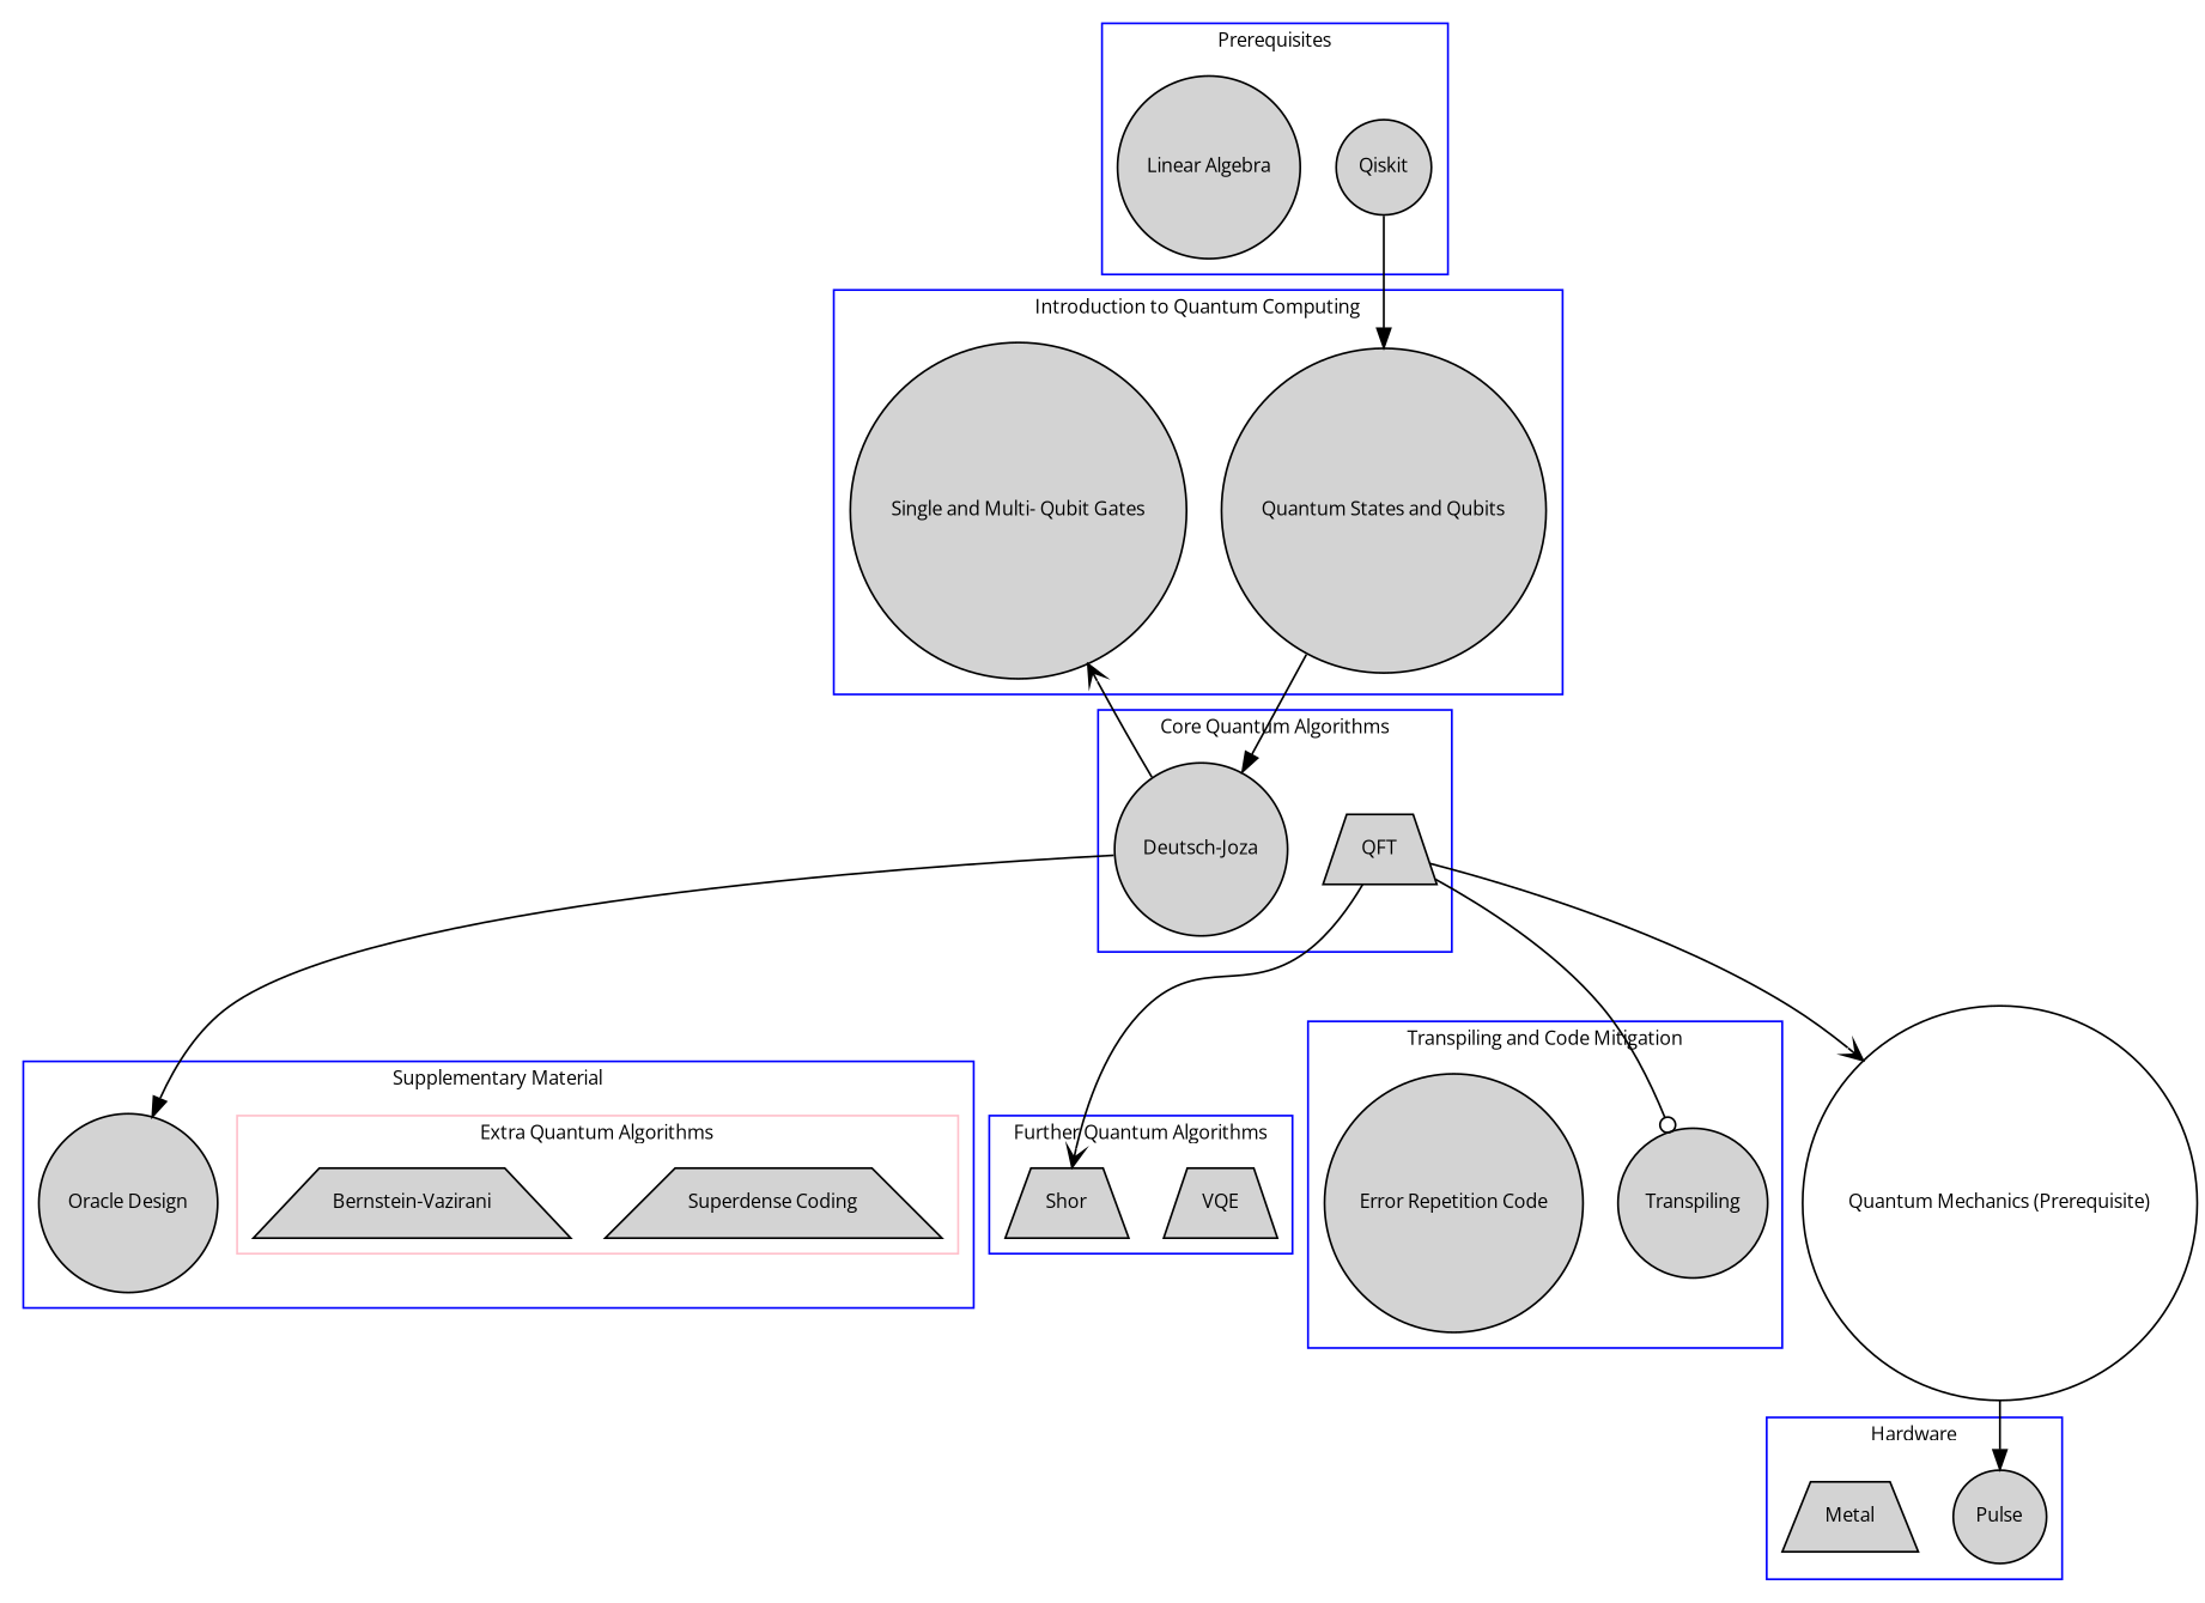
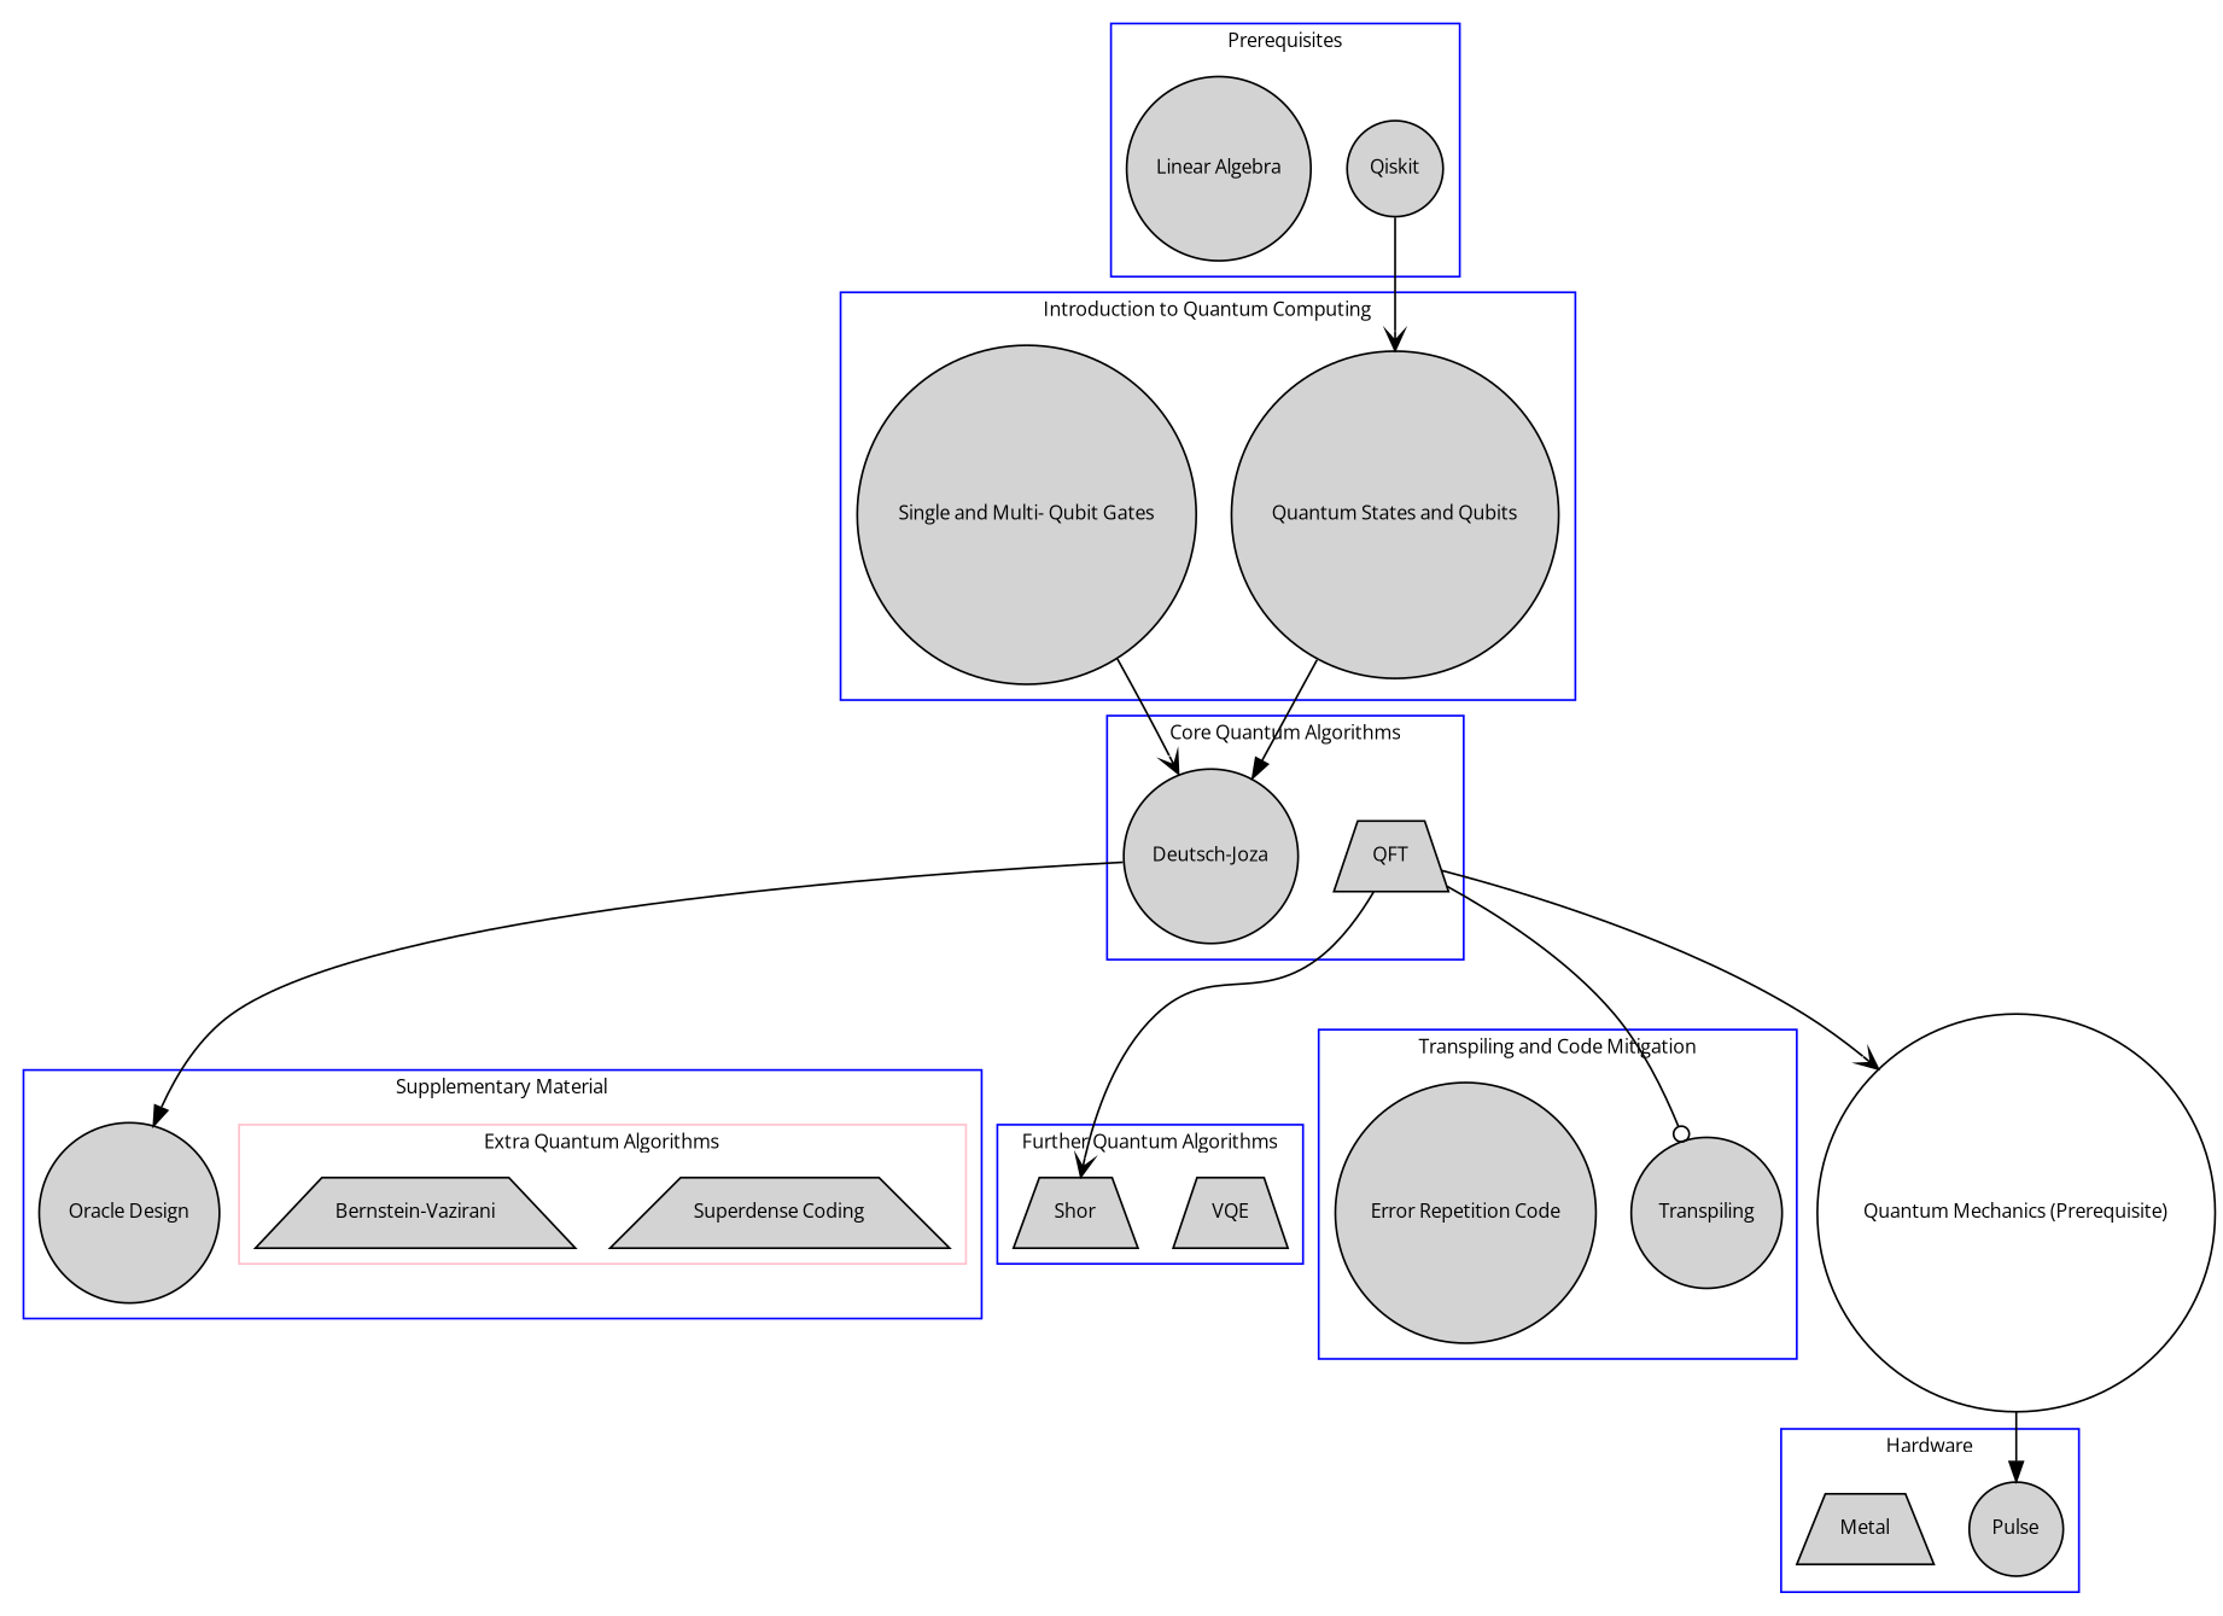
  digraph {
    compound=true
    fontname="Open Sans"
    fontsize=10
    node [fontname="Open Sans" fontsize=10 shape=circle style=filled]
    edge [arrowhead=vee fontname="Open Sans"]
    Qiskit
    "Linear Algebra"
    "Quantum States and Qubits"
    "Single and Multi- Qubit Gates"
    "Deutsch-Joza"
    QFT [shape=trapezium]
    "Superdense Coding" [shape=trapezium]
    "Bernstein-Vazirani" [shape=trapezium]
    "Oracle Design"
    VQE [shape=trapezium]
    Shor [shape=trapezium]
    Transpiling
    "Error Repetition Code"
    Pulse
    Metal [shape=trapezium]
    "Quantum Mechanics (Prerequisite)" [style=""]
    subgraph cluster_1 {
      color=blue
      label=Prerequisites
      Qiskit
      "Linear Algebra"
    }
    subgraph cluster_2 {
      color=blue
      label="Introduction to Quantum Computing"
      "Quantum States and Qubits"
      "Single and Multi- Qubit Gates"
    }
    subgraph cluster_3 {
      color=blue
      label="Core Quantum Algorithms"
      "Deutsch-Joza"
      QFT
    }
    subgraph cluster_4 {
      color=blue
      label="Supplementary Material"
      "Oracle Design"
      subgraph cluster_5 {
        color=pink
        label="Extra Quantum Algorithms"
        "Superdense Coding"
        "Bernstein-Vazirani"
      }
    }
    subgraph cluster_6 {
      color=blue
      label="Further Quantum Algorithms"
      VQE
      Shor
    }
    subgraph cluster_7 {
      color=blue
      label="Transpiling and Code Mitigation"
      Transpiling
      "Error Repetition Code"
    }
    subgraph cluster_8 {
      color=blue
      label=Hardware
      Pulse
      Metal
    }
-   Qiskit -> "Quantum States and Qubits" [arrowhead=normal]
+   Qiskit -> "Quantum States and Qubits"
    "Quantum States and Qubits" -> "Deutsch-Joza" [arrowhead=normal]
-   "Deutsch-Joza" -> "Single and Multi- Qubit Gates"
+   "Single and Multi- Qubit Gates" -> "Deutsch-Joza"
    "Deutsch-Joza" -> "Oracle Design" [arrowhead=normal]
    QFT -> Shor
    QFT -> Transpiling [arrowhead=odot]
    QFT -> "Quantum Mechanics (Prerequisite)"
    "Quantum Mechanics (Prerequisite)" -> Pulse [arrowhead=normal]
  }
